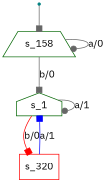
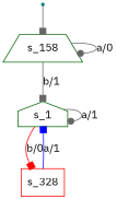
  digraph {
    fontname="IBM Plex Sans"
    node [color=darkgreen fontname="IBM Plex Sans"]
    edge [arrowhead=box color=gray40 fontname="IBM Plex Sans"]
    s_158 [root=true shape=trapezium]
    s_1 [shape=house]
-   s_320 [color=red shape=box]
+   s_320 [color=red shape=box label=s_328]
    qi [color=teal shape=point]
    s_158 -> s_158 [arrowhead=dot label="a/0"]
-   s_158 -> s_1 [label="b/0"]
+   s_158 -> s_1 [label="b/1"]
    s_1 -> s_1 [arrowhead=dot label="a/1"]
    s_1 -> s_320 [color=red label="b/0"]
    s_320 -> s_1 [color=blue label="a/1"]
    qi -> s_158
  }
